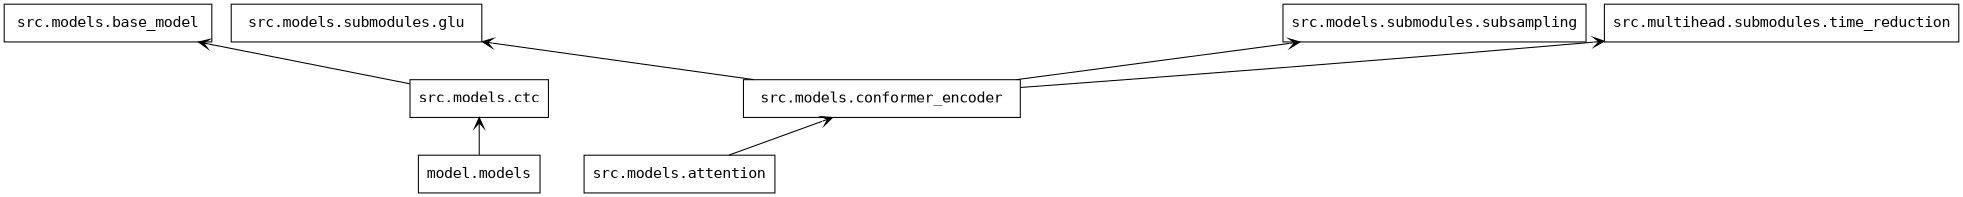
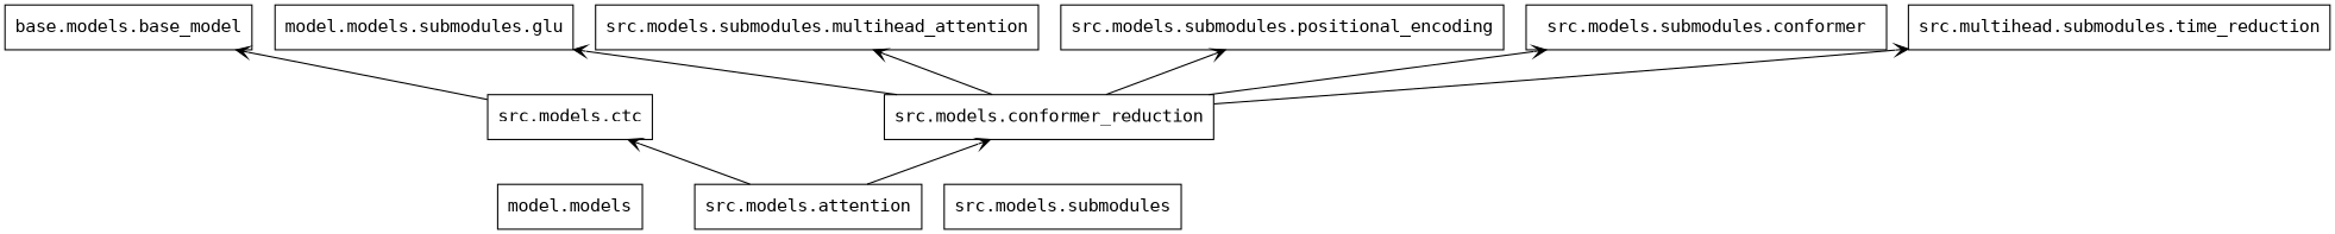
  digraph {
    fontname="DejaVu Sans Mono"
    rankdir=BT
    node [color=black fontname="DejaVu Sans Mono" shape=box style=solid]
    edge [arrowhead=open arrowtail=none fontname="DejaVu Sans Mono"]
    n1 [label="model.models"]
-   n2 [label="src.models.base_model"]
+   n2 [label="base.models.base_model"]
    n3 [label="src.models.attention"]
-   n4 [label="src.models.conformer_encoder"]
+   n4 [label="src.models.conformer_reduction"]
    n5 [label="src.models.ctc"]
-   n6 [label="src.models.submodules.glu"]
-   n9 [label="src.models.submodules.subsampling"]
+   n6 [label="model.models.submodules.glu"]
+   n7 [label="src.models.submodules.multihead_attention"]
+   n8 [label="src.models.submodules.positional_encoding"]
+   n9 [label="src.models.submodules.conformer"]
    n10 [label="src.multihead.submodules.time_reduction"]
+   n11 [label="src.models.submodules"]
    n3 -> n4
-   n1 -> n5
+   n3 -> n5
    n4 -> n6
+   n4 -> n7
+   n4 -> n8
    n4 -> n9
    n4 -> n10
    n5 -> n2
  }
